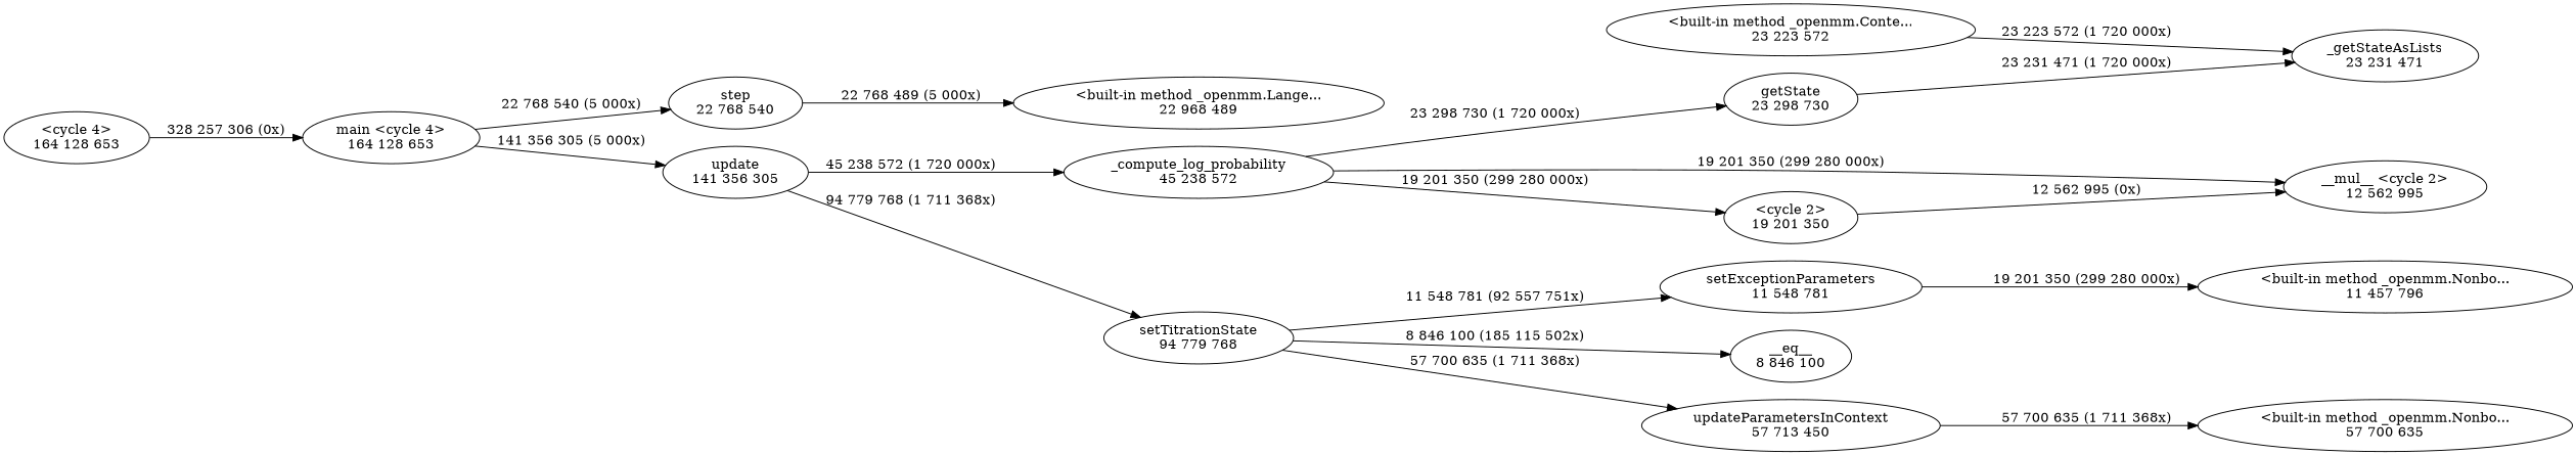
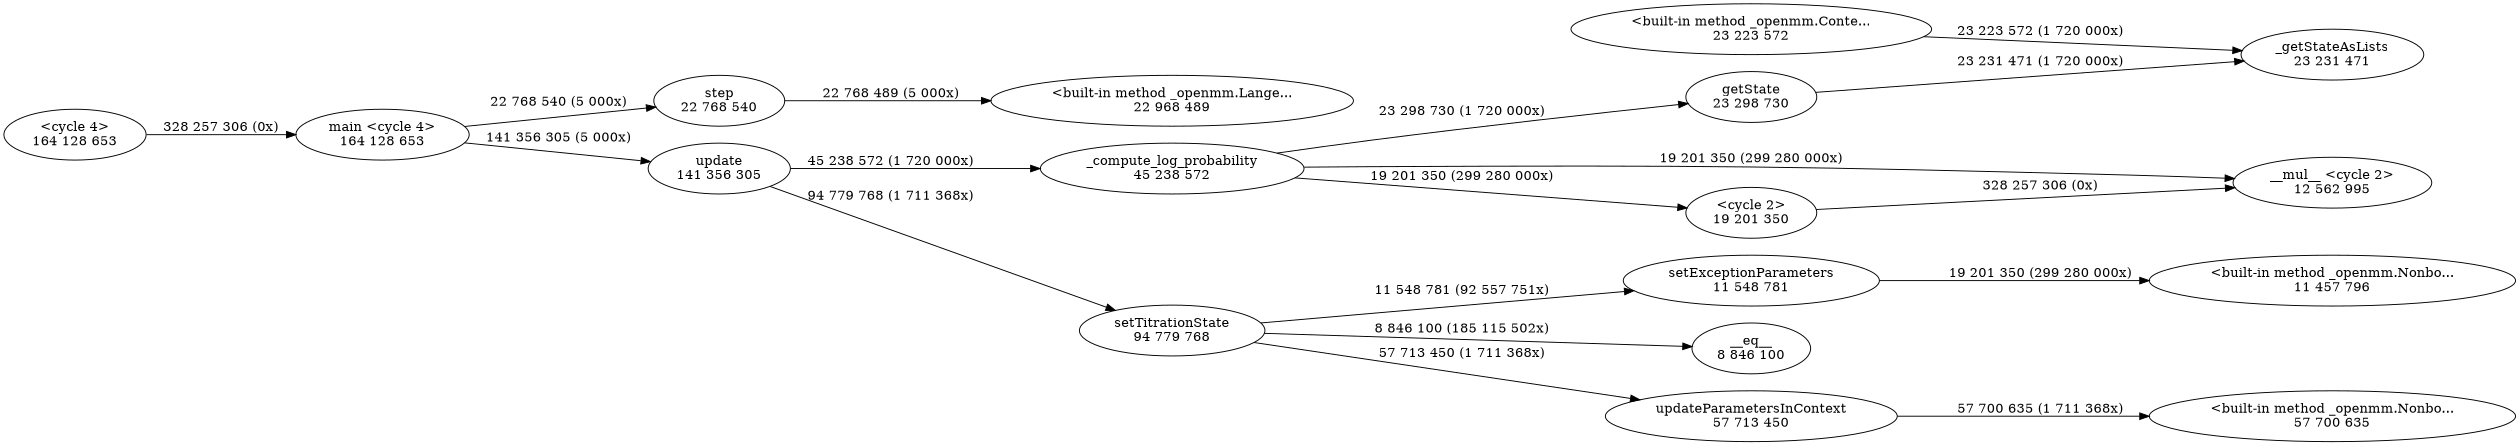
  digraph {
    rankdir=LR
    edge [weight=2]
    n1 [label="<cycle 2>\n19 201 350"]
    n2 [label="__mul__ <cycle 2>\n12 562 995"]
    n3 [label="<cycle 4>\n164 128 653"]
    n4 [label="main <cycle 4>\n164 128 653"]
    n5 [label="step\n22 768 540"]
    n6 [label="update\n141 356 305"]
    n7 [label="setExceptionParameters\n11 548 781"]
    n8 [label="<built-in method _openmm.Nonbo...\n11 457 796"]
    n9 [label="<built-in method _openmm.Conte...\n23 223 572"]
    n10 [label="_getStateAsLists\n23 231 471"]
    n11 [label="__eq__\n8 846 100"]
    n12 [label="<built-in method _openmm.Lange...\n22 968 489"]
    n13 [label="setTitrationState\n94 779 768"]
    n14 [label="updateParametersInContext\n57 713 450"]
    n15 [label="<built-in method _openmm.Nonbo...\n57 700 635"]
    n16 [label="_compute_log_probability\n45 238 572"]
    n17 [label="getState\n23 298 730"]
-   n1 -> n2 [label="12 562 995 (0x)"]
+   n1 -> n2 [label="328 257 306 (0x)"]
    n3 -> n4 [label="328 257 306 (0x)"]
    n4 -> n5 [label="22 768 540 (5 000x)"]
    n4 -> n6 [label="141 356 305 (5 000x)"]
    n5 -> n12 [label="22 768 489 (5 000x)"]
    n6 -> n13 [label="94 779 768 (1 711 368x)"]
    n6 -> n16 [label="45 238 572 (1 720 000x)"]
    n7 -> n8 [label="19 201 350 (299 280 000x)"]
    n9 -> n10 [label="23 223 572 (1 720 000x)"]
    n13 -> n7 [label="11 548 781 (92 557 751x)"]
    n13 -> n11 [label="8 846 100 (185 115 502x)"]
-   n13 -> n14 [label="57 700 635 (1 711 368x)"]
+   n13 -> n14 [label="57 713 450 (1 711 368x)"]
    n14 -> n15 [label="57 700 635 (1 711 368x)"]
    n16 -> n1 [label="19 201 350 (299 280 000x)"]
    n16 -> n2 [label="19 201 350 (299 280 000x)"]
    n16 -> n17 [label="23 298 730 (1 720 000x)"]
    n17 -> n10 [label="23 231 471 (1 720 000x)"]
  }
